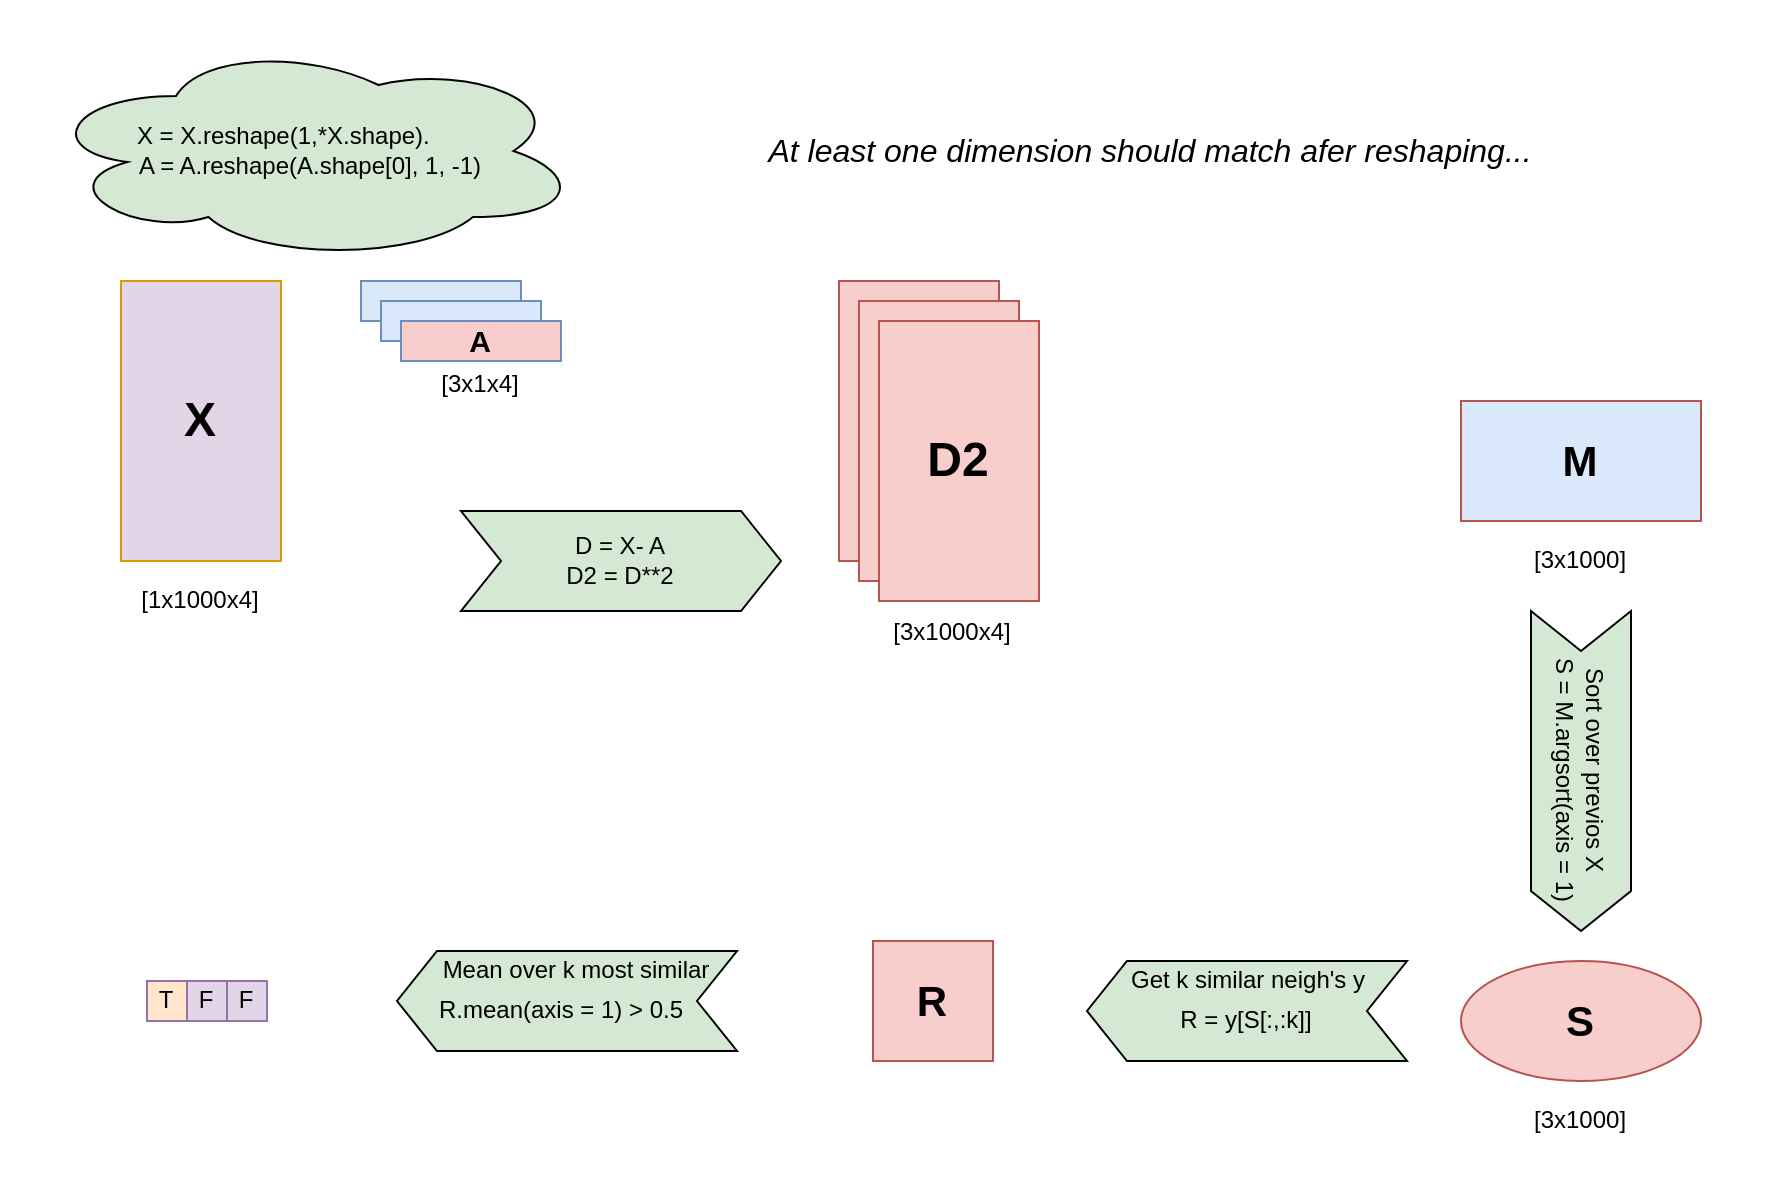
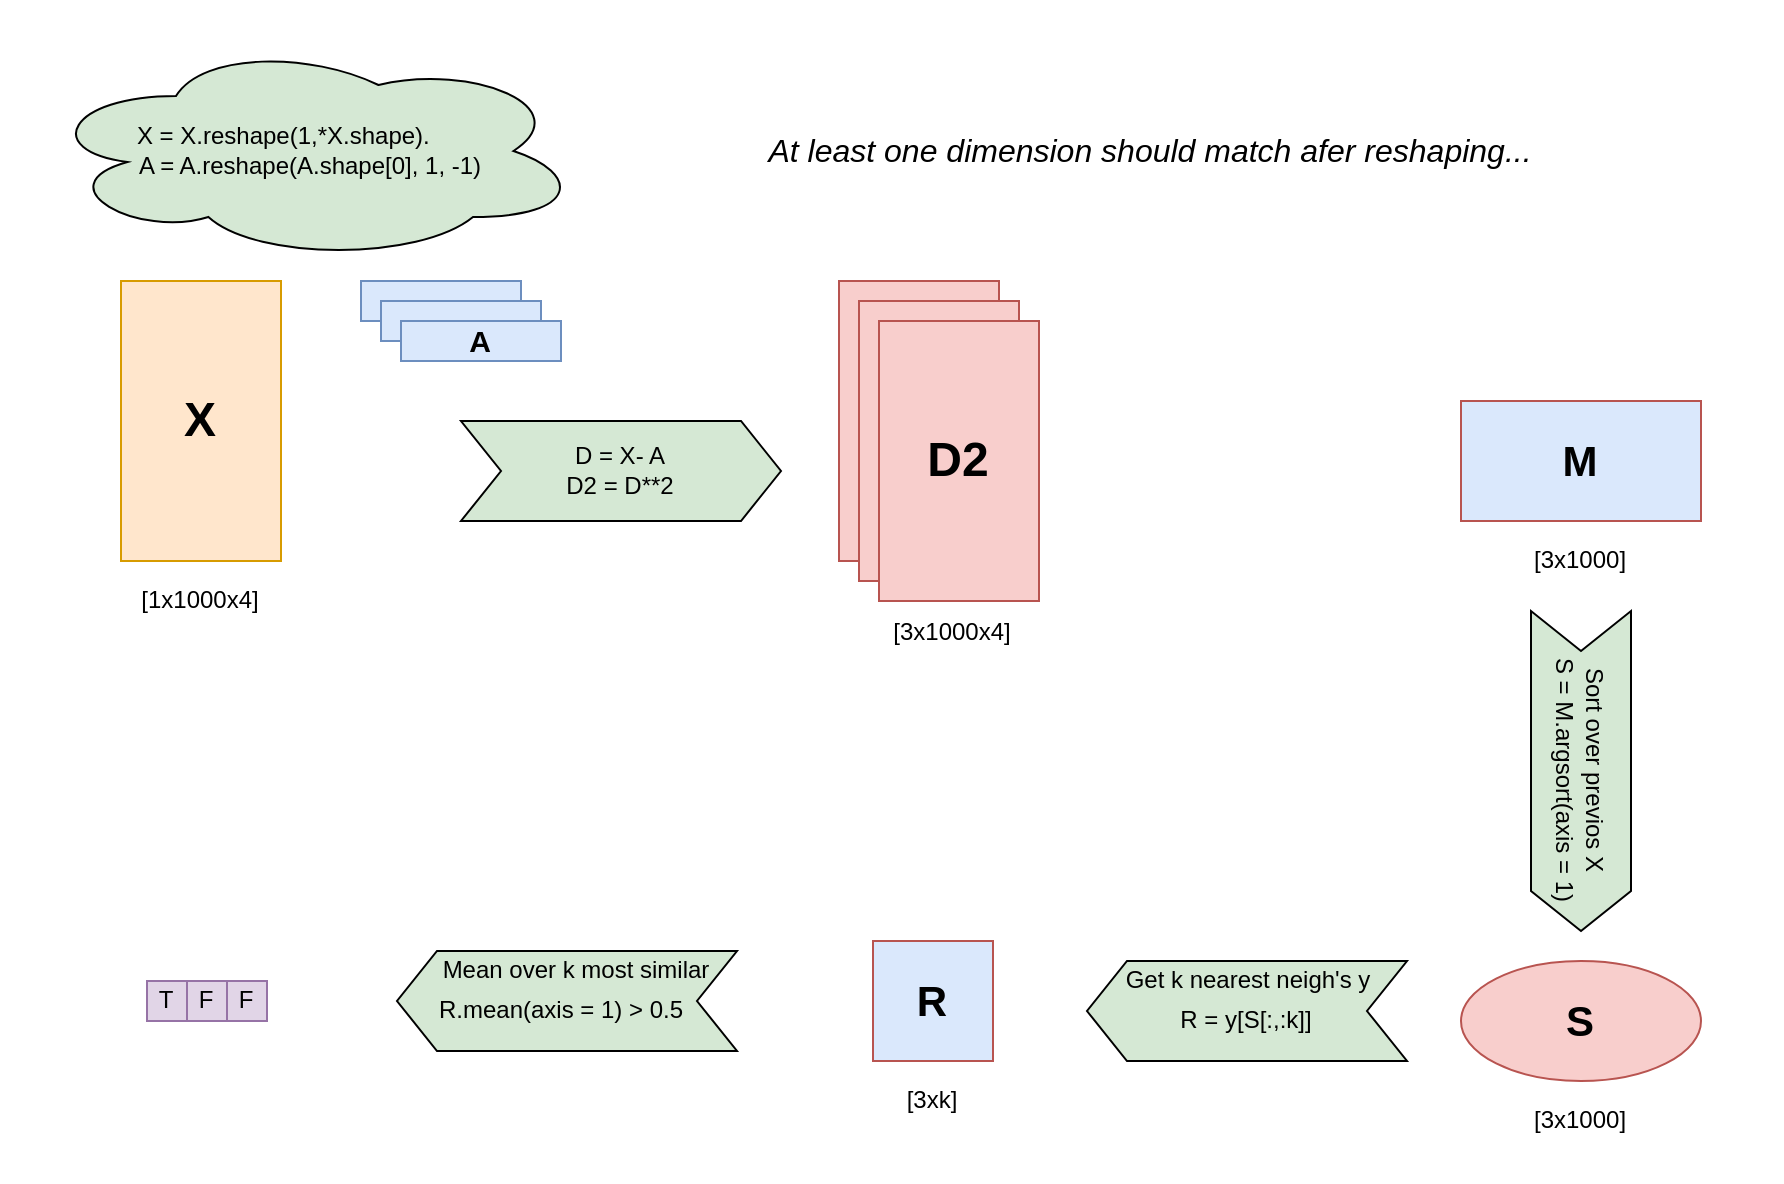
  <mxCell id="0" />
  <mxCell id="1" parent="0" />
- <mxCell id="2" value="&lt;font style=&quot;font-size: 24px&quot;&gt;&lt;b&gt;X&lt;/b&gt;&lt;/font&gt;" style="rounded=0;whiteSpace=wrap;html=1;fillColor=#e1d5e7;strokeColor=#d79b00;" vertex="1" parent="1"><mxGeometry x="60" y="140" width="80" height="140" as="geometry" /></mxCell>
+ <mxCell id="2" value="&lt;font style=&quot;font-size: 24px&quot;&gt;&lt;b&gt;X&lt;/b&gt;&lt;/font&gt;" style="rounded=0;whiteSpace=wrap;html=1;fillColor=#ffe6cc;strokeColor=#d79b00;" vertex="1" parent="1"><mxGeometry x="60" y="140" width="80" height="140" as="geometry" /></mxCell>
  <mxCell id="3" value="" style="rounded=0;whiteSpace=wrap;html=1;fillColor=#dae8fc;strokeColor=#6c8ebf;" vertex="1" parent="1"><mxGeometry x="180" y="140" width="80" height="20" as="geometry" /></mxCell>
  <mxCell id="4" value="[1x1000x4]" style="text;html=1;strokeColor=none;fillColor=none;align=center;verticalAlign=middle;whiteSpace=wrap;rounded=0;" vertex="1" parent="1"><mxGeometry x="80" y="290" width="40" height="20" as="geometry" /></mxCell>
- <mxCell id="5" value="[3x1x4]" style="text;html=1;strokeColor=none;fillColor=none;align=center;verticalAlign=middle;whiteSpace=wrap;rounded=0;" vertex="1" parent="1"><mxGeometry x="220" y="182" width="40" height="20" as="geometry" /></mxCell>
  <mxCell id="6" value="&lt;font style=&quot;font-size: 24px&quot;&gt;&lt;b&gt;D2&lt;/b&gt;&lt;/font&gt;" style="rounded=0;whiteSpace=wrap;html=1;fillColor=#f8cecc;strokeColor=#b85450;" vertex="1" parent="1"><mxGeometry x="419" y="140" width="80" height="140" as="geometry" /></mxCell>
  <mxCell id="7" value="[3x1000x4]" style="text;html=1;strokeColor=none;fillColor=none;align=center;verticalAlign=middle;whiteSpace=wrap;rounded=0;" vertex="1" parent="1"><mxGeometry x="456" y="306" width="40" height="20" as="geometry" /></mxCell>
  <mxCell id="8" value="&lt;font style=&quot;font-size: 24px&quot;&gt;&lt;b&gt;D2&lt;/b&gt;&lt;/font&gt;" style="rounded=0;whiteSpace=wrap;html=1;fillColor=#f8cecc;strokeColor=#b85450;" vertex="1" parent="1"><mxGeometry x="429" y="150" width="80" height="140" as="geometry" /></mxCell>
  <mxCell id="9" value="&lt;font style=&quot;font-size: 24px&quot;&gt;&lt;b&gt;D2&lt;/b&gt;&lt;/font&gt;" style="rounded=0;whiteSpace=wrap;html=1;fillColor=#f8cecc;strokeColor=#b85450;" vertex="1" parent="1"><mxGeometry x="439" y="160" width="80" height="140" as="geometry" /></mxCell>
  <mxCell id="10" value="" style="rounded=0;whiteSpace=wrap;html=1;fillColor=#dae8fc;strokeColor=#6c8ebf;" vertex="1" parent="1"><mxGeometry x="190" y="150" width="80" height="20" as="geometry" /></mxCell>
- <mxCell id="11" value="&lt;font style=&quot;font-size: 15px&quot;&gt;&lt;b&gt;A&lt;/b&gt;&lt;/font&gt;" style="rounded=0;whiteSpace=wrap;html=1;fillColor=#f8cecc;strokeColor=#6c8ebf;" vertex="1" parent="1"><mxGeometry x="200" y="160" width="80" height="20" as="geometry" /></mxCell>
+ <mxCell id="11" value="&lt;font style=&quot;font-size: 15px&quot;&gt;&lt;b&gt;A&lt;/b&gt;&lt;/font&gt;" style="rounded=0;whiteSpace=wrap;html=1;fillColor=#dae8fc;strokeColor=#6c8ebf;" vertex="1" parent="1"><mxGeometry x="200" y="160" width="80" height="20" as="geometry" /></mxCell>
  <mxCell id="12" value="&lt;b&gt;&lt;font style=&quot;font-size: 21px&quot;&gt;M&lt;/font&gt;&lt;/b&gt;" style="rounded=0;whiteSpace=wrap;html=1;fillColor=#dae8fc;strokeColor=#b85450;" vertex="1" parent="1"><mxGeometry x="730" y="200" width="120" height="60" as="geometry" /></mxCell>
- <mxCell id="13" value="D = X- A&lt;br&gt;D2 = D**2" style="shape=step;perimeter=stepPerimeter;whiteSpace=wrap;html=1;fixedSize=1;fillColor=#D5E8D4;" vertex="1" parent="1"><mxGeometry x="230" y="255" width="160" height="50" as="geometry" /></mxCell>
+ <mxCell id="13" value="D = X- A&lt;br&gt;D2 = D**2" style="shape=step;perimeter=stepPerimeter;whiteSpace=wrap;html=1;fixedSize=1;fillColor=#D5E8D4;" vertex="1" parent="1"><mxGeometry x="230" y="210" width="160" height="50" as="geometry" /></mxCell>
  <mxCell id="14" value="[3x1000]" style="text;html=1;strokeColor=none;fillColor=none;align=center;verticalAlign=middle;whiteSpace=wrap;rounded=0;" vertex="1" parent="1"><mxGeometry x="770" y="270" width="40" height="20" as="geometry" /></mxCell>
  <mxCell id="15" value="X = X.reshape(1,*X.shape).&amp;nbsp; &amp;nbsp; &amp;nbsp; &amp;nbsp;&amp;nbsp;&lt;br&gt;A = A.reshape(A.shape[0], 1, -1)" style="ellipse;shape=cloud;whiteSpace=wrap;html=1;fillColor=#D5E8D4;" vertex="1" parent="1"><mxGeometry width="270" height="110" as="geometry" x="20" y="20" /></mxCell>
  <mxCell id="16" value="&lt;i&gt;&lt;font style=&quot;font-size: 16px&quot;&gt;At least one dimension should match afer reshaping...&lt;/font&gt;&lt;/i&gt;" style="text;html=1;strokeColor=none;fillColor=none;align=center;verticalAlign=middle;whiteSpace=wrap;rounded=0;" vertex="1" parent="1"><mxGeometry x="350" y="70" width="450" height="10" as="geometry" /></mxCell>
  <mxCell id="17" value="&lt;span style=&quot;white-space: nowrap&quot;&gt;Sort over previos X&lt;/span&gt;&lt;br&gt;&lt;span style=&quot;white-space: nowrap&quot;&gt;&amp;nbsp; &amp;nbsp;S = M.argsort(axis = 1)&lt;/span&gt;&lt;br&gt;" style="shape=step;perimeter=stepPerimeter;whiteSpace=wrap;html=1;fixedSize=1;fillColor=#D5E8D4;rotation=90;" vertex="1" parent="1"><mxGeometry x="710" y="360" width="160" height="50" as="geometry" /></mxCell>
  <mxCell id="18" value="&lt;span style=&quot;font-size: 21px&quot;&gt;&lt;b&gt;S&lt;/b&gt;&lt;/span&gt;" style="ellipse;whiteSpace=wrap;html=1;fillColor=#f8cecc;strokeColor=#b85450;" vertex="1" parent="1"><mxGeometry x="730" y="480" width="120" height="60" as="geometry" /></mxCell>
  <mxCell id="19" value="[3x1000]" style="text;html=1;strokeColor=none;fillColor=none;align=center;verticalAlign=middle;whiteSpace=wrap;rounded=0;" vertex="1" parent="1"><mxGeometry x="770" y="550" width="40" height="20" as="geometry" /></mxCell>
  <mxCell id="20" value="" style="shape=step;perimeter=stepPerimeter;whiteSpace=wrap;html=1;fixedSize=1;fillColor=#D5E8D4;rotation=-180;" vertex="1" parent="1"><mxGeometry x="543" y="480" width="160" height="50" as="geometry" /></mxCell>
- <mxCell id="21" value="Get k similar neigh's y&lt;br&gt;" style="text;html=1;strokeColor=none;fillColor=none;align=center;verticalAlign=middle;whiteSpace=wrap;rounded=0;" vertex="1" parent="1"><mxGeometry x="554" y="480" width="140" height="20" as="geometry" /></mxCell>
- <mxCell id="22" value="&lt;span style=&quot;font-size: 21px&quot;&gt;&lt;b&gt;R&lt;/b&gt;&lt;/span&gt;" style="rounded=0;whiteSpace=wrap;html=1;fillColor=#f8cecc;strokeColor=#b85450;" vertex="1" parent="1"><mxGeometry x="436" y="470" width="60" height="60" as="geometry" /></mxCell>
+ <mxCell id="21" value="Get k nearest neigh's y&lt;br&gt;" style="text;html=1;strokeColor=none;fillColor=none;align=center;verticalAlign=middle;whiteSpace=wrap;rounded=0;" vertex="1" parent="1"><mxGeometry x="554" y="480" width="140" height="20" as="geometry" /></mxCell>
+ <mxCell id="22" value="&lt;span style=&quot;font-size: 21px&quot;&gt;&lt;b&gt;R&lt;/b&gt;&lt;/span&gt;" style="rounded=0;whiteSpace=wrap;html=1;fillColor=#dae8fc;strokeColor=#b85450;" vertex="1" parent="1"><mxGeometry x="436" y="470" width="60" height="60" as="geometry" /></mxCell>
+ <mxCell id="23" value="[3xk]" style="text;html=1;strokeColor=none;fillColor=none;align=center;verticalAlign=middle;whiteSpace=wrap;rounded=0;" vertex="1" parent="1"><mxGeometry x="446" y="540" width="40" height="20" as="geometry" /></mxCell>
  <mxCell id="24" value="&lt;span style=&quot;background-color: rgb(213 , 232 , 212)&quot;&gt;R = y[S[:,:k]]&lt;/span&gt;" style="text;html=1;strokeColor=none;fillColor=none;align=center;verticalAlign=middle;whiteSpace=wrap;rounded=0;" vertex="1" parent="1"><mxGeometry x="588" y="500" width="70" height="20" as="geometry" /></mxCell>
  <mxCell id="25" value="" style="shape=step;perimeter=stepPerimeter;whiteSpace=wrap;html=1;fixedSize=1;fillColor=#D5E8D4;rotation=-180;" vertex="1" parent="1"><mxGeometry x="198" y="475" width="170" height="50" as="geometry" /></mxCell>
  <mxCell id="26" value="Mean over k most similar" style="text;html=1;strokeColor=none;fillColor=none;align=center;verticalAlign=middle;whiteSpace=wrap;rounded=0;" vertex="1" parent="1"><mxGeometry x="218" y="475" width="140" height="20" as="geometry" /></mxCell>
  <mxCell id="27" value="R.mean(axis = 1) &amp;gt; 0.5" style="text;html=1;strokeColor=none;fillColor=none;align=center;verticalAlign=middle;whiteSpace=wrap;rounded=0;" vertex="1" parent="1"><mxGeometry x="218" y="495" width="125" height="20" as="geometry" /></mxCell>
  <mxCell id="28" value="" style="group;fillColor=#e1d5e7;strokeColor=#9673a6;" vertex="1" connectable="0" parent="1"><mxGeometry x="73" y="490" width="60" height="20" as="geometry" /></mxCell>
- <mxCell id="29" value="T" style="rounded=0;whiteSpace=wrap;html=1;fillColor=#ffe6cc;strokeColor=#9673a6;" vertex="1" parent="28"><mxGeometry width="20" height="20" as="geometry" /></mxCell>
+ <mxCell id="29" value="T" style="rounded=0;whiteSpace=wrap;html=1;fillColor=#e1d5e7;strokeColor=#9673a6;" vertex="1" parent="28"><mxGeometry width="20" height="20" as="geometry" /></mxCell>
  <mxCell id="30" value="F" style="rounded=0;whiteSpace=wrap;html=1;fillColor=#e1d5e7;strokeColor=#9673a6;" vertex="1" parent="28"><mxGeometry x="20" width="20" height="20" as="geometry" /></mxCell>
  <mxCell id="31" value="F" style="rounded=0;whiteSpace=wrap;html=1;fillColor=#e1d5e7;strokeColor=#9673a6;" vertex="1" parent="28"><mxGeometry x="40" width="20" height="20" as="geometry" /></mxCell>
